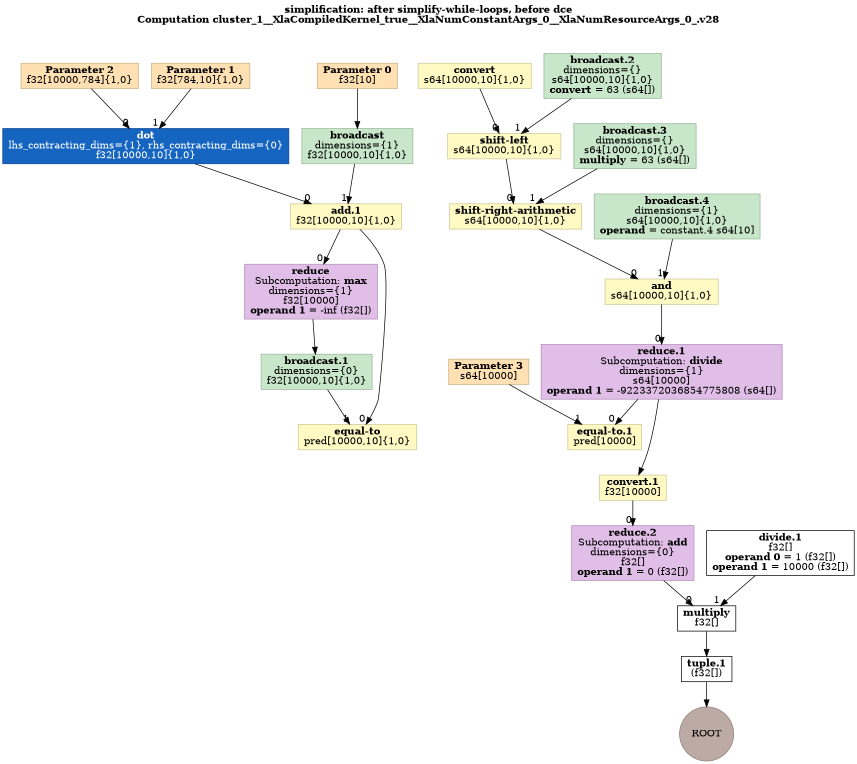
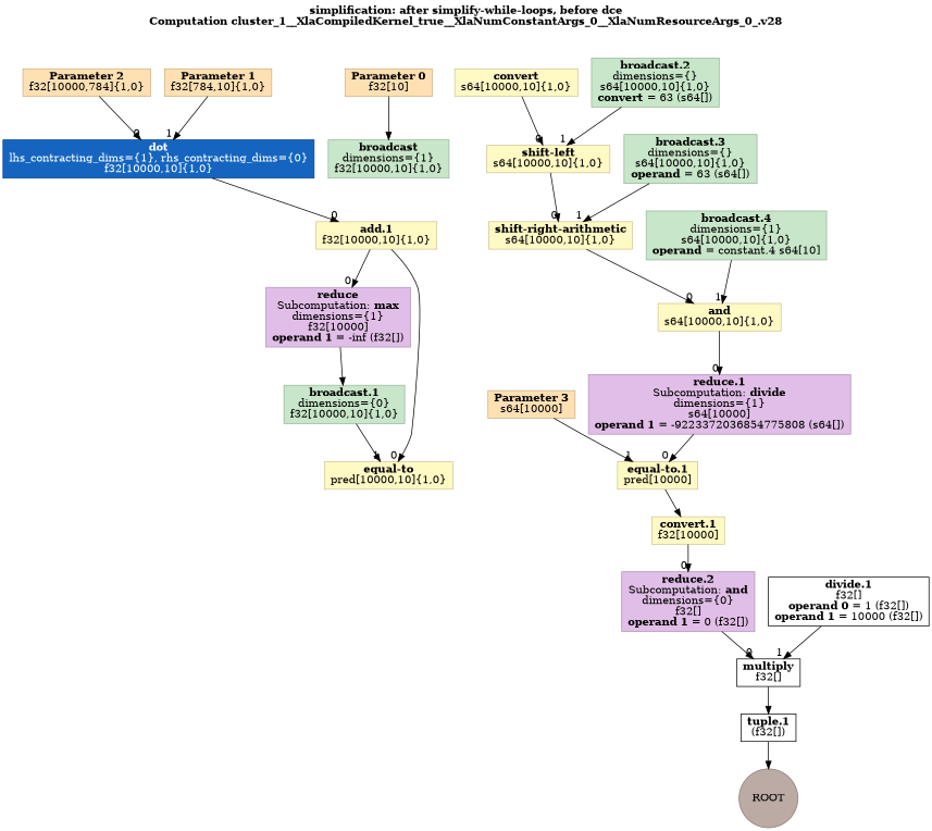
  digraph {
    compound=true
    label=<<b>simplification: after simplify-while-loops, before dce<br/>Computation cluster_1__XlaCompiledKernel_true__XlaNumConstantArgs_0__XlaNumResourceArgs_0_.v28</b>>
    labelloc=t
    rankdir=TB
    node [color="#cbc693" fillcolor="#fff9c4" fontcolor=black shape=rect style=filled]
    edge [headlabel=0 labeldistance=2]
    n1 [color="#cbae82" fillcolor="#ffe0b2" label=<<b>Parameter 2</b><br/>f32[10000,784]{1,0}>]
    n2 [color="#003c8f" fillcolor="#1565c0" fontcolor=white label=<<b>dot</b><br/>lhs_contracting_dims={1}, rhs_contracting_dims={0}<br/>f32[10000,10]{1,0}>]
    n3 [label=<<b>add.1</b><br/>f32[10000,10]{1,0}>]
    n4 [color="#cbae82" fillcolor="#ffe0b2" label=<<b>Parameter 1</b><br/>f32[784,10]{1,0}>]
    n5 [color="#af8eb5" fillcolor="#e1bee7" label=<<b>reduce</b><br/>Subcomputation: <b>max</b><br/>dimensions={1}<br/>f32[10000]<br/><b>operand 1</b> = -inf (f32[])>]
    n6 [label=<<b>equal-to</b><br/>pred[10000,10]{1,0}>]
    n7 [color="#cbae82" fillcolor="#ffe0b2" label=<<b>Parameter 0</b><br/>f32[10]>]
    n8 [color="#97b498" fillcolor="#c8e6c9" label=<<b>broadcast</b><br/>dimensions={1}<br/>f32[10000,10]{1,0}>]
    n9 [color="#97b498" fillcolor="#c8e6c9" label=<<b>broadcast.1</b><br/>dimensions={0}<br/>f32[10000,10]{1,0}>]
    n10 [label=<<b>convert</b><br/>s64[10000,10]{1,0}>]
    n11 [label=<<b>shift-left</b><br/>s64[10000,10]{1,0}>]
    n12 [label=<<b>shift-right-arithmetic</b><br/>s64[10000,10]{1,0}>]
    n13 [color="#97b498" fillcolor="#c8e6c9" label=<<b>broadcast.2</b><br/>dimensions={}<br/>s64[10000,10]{1,0}<br/><b>convert</b> = 63 (s64[])>]
    n14 [label=<<b>and</b><br/>s64[10000,10]{1,0}>]
-   n15 [color="#97b498" fillcolor="#c8e6c9" label=<<b>broadcast.3</b><br/>dimensions={}<br/>s64[10000,10]{1,0}<br/><b>multiply</b> = 63 (s64[])>]
+   n15 [color="#97b498" fillcolor="#c8e6c9" label=<<b>broadcast.3</b><br/>dimensions={}<br/>s64[10000,10]{1,0}<br/><b>operand</b> = 63 (s64[])>]
    n16 [color="#af8eb5" fillcolor="#e1bee7" label=<<b>reduce.1</b><br/>Subcomputation: <b>divide</b><br/>dimensions={1}<br/>s64[10000]<br/><b>operand 1</b> = -9223372036854775808 (s64[])>]
    n17 [color="#97b498" fillcolor="#c8e6c9" label=<<b>broadcast.4</b><br/>dimensions={1}<br/>s64[10000,10]{1,0}<br/><b>operand</b> = constant.4 s64[10]>]
    n18 [label=<<b>equal-to.1</b><br/>pred[10000]>]
    n19 [label=<<b>convert.1</b><br/>f32[10000]>]
    n20 [color="#cbae82" fillcolor="#ffe0b2" label=<<b>Parameter 3</b><br/>s64[10000]>]
-   n21 [color="#af8eb5" fillcolor="#e1bee7" label=<<b>reduce.2</b><br/>Subcomputation: <b>add</b><br/>dimensions={0}<br/>f32[]<br/><b>operand 1</b> = 0 (f32[])>]
+   n21 [color="#af8eb5" fillcolor="#e1bee7" label=<<b>reduce.2</b><br/>Subcomputation: <b>and</b><br/>dimensions={0}<br/>f32[]<br/><b>operand 1</b> = 0 (f32[])>]
    n22 [color=black fillcolor=white label=<<b>multiply</b><br/>f32[]>]
    n23 [color=black fillcolor=white label=<<b>tuple.1</b><br/>(f32[])>]
    n24 [color="#8c7b75" fillcolor="#bcaaa4" label=<ROOT> shape=circle]
    n25 [color=black fillcolor=white label=<<b>divide.1</b><br/>f32[]<br/><b>operand 0</b> = 1 (f32[])<br/><b>operand 1</b> = 10000 (f32[])>]
    n1 -> n2
    n2 -> n3
    n3 -> n5
    n3 -> n6
    n4 -> n2 [headlabel=1]
    n5 -> n9 [headlabel="" labeldistance=""]
    n7 -> n8 [headlabel="" labeldistance=""]
-   n8 -> n3 [headlabel=1]
    n9 -> n6 [headlabel=1]
    n10 -> n11
    n11 -> n12
    n12 -> n14
    n13 -> n11 [headlabel=1]
    n14 -> n16
    n15 -> n12 [headlabel=1]
    n16 -> n18
    n17 -> n14 [headlabel=1]
-   n16 -> n19 [headlabel="" labeldistance=""]
+   n18 -> n19 [headlabel="" labeldistance=""]
    n19 -> n21
    n20 -> n18 [headlabel=1]
    n21 -> n22
    n22 -> n23 [headlabel="" labeldistance=""]
    n23 -> n24 [headlabel="" labeldistance=""]
    n25 -> n22 [headlabel=1]
  }
